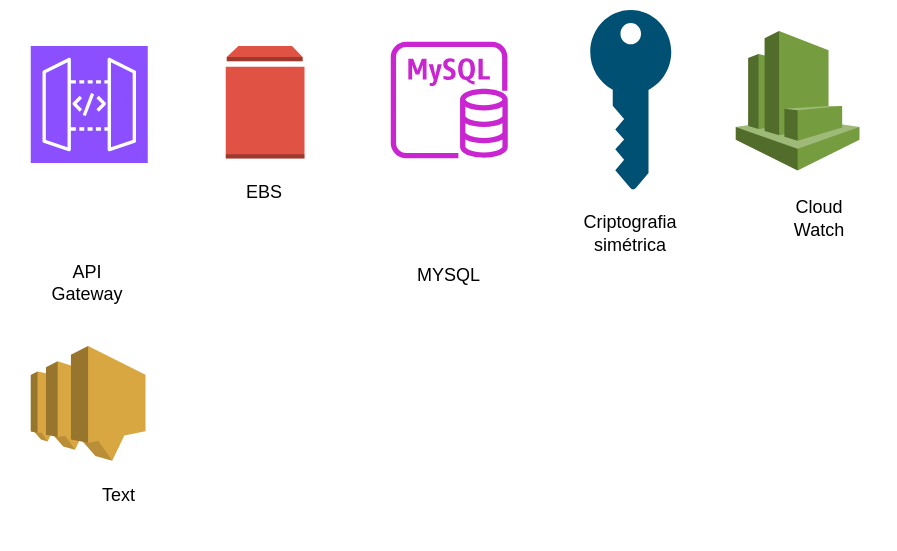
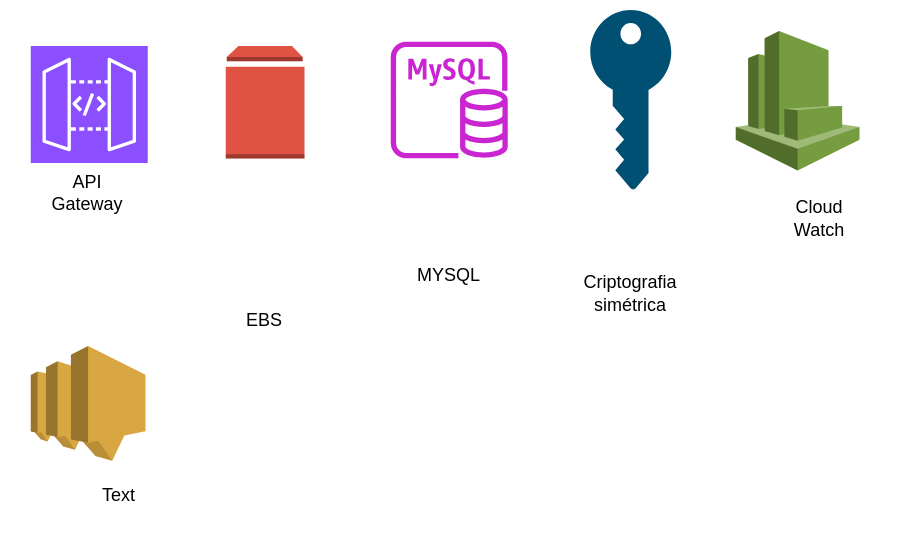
  <mxCell id="0" />
  <mxCell id="1" parent="0" />
  <mxCell id="2" value="" style="sketch=0;points=[[0,0,0],[0.25,0,0],[0.5,0,0],[0.75,0,0],[1,0,0],[0,1,0],[0.25,1,0],[0.5,1,0],[0.75,1,0],[1,1,0],[0,0.25,0],[0,0.5,0],[0,0.75,0],[1,0.25,0],[1,0.5,0],[1,0.75,0]];outlineConnect=0;fontColor=#232F3E;fillColor=#8C4FFF;strokeColor=#ffffff;dashed=0;verticalLabelPosition=bottom;verticalAlign=top;align=center;html=1;fontSize=12;fontStyle=0;aspect=fixed;shape=mxgraph.aws4.resourceIcon;resIcon=mxgraph.aws4.api_gateway;" vertex="1" parent="1"><mxGeometry x="20" y="30" width="78" height="78" as="geometry" /></mxCell>
  <mxCell id="3" value="" style="outlineConnect=0;dashed=0;verticalLabelPosition=bottom;verticalAlign=top;align=center;html=1;shape=mxgraph.aws3.volume;fillColor=#E05243;gradientColor=none;" vertex="1" parent="1"><mxGeometry x="150" y="30" width="52.5" height="75" as="geometry" /></mxCell>
  <mxCell id="4" value="" style="sketch=0;outlineConnect=0;fontColor=#232F3E;gradientColor=none;fillColor=#C925D1;strokeColor=none;dashed=0;verticalLabelPosition=bottom;verticalAlign=top;align=center;html=1;fontSize=12;fontStyle=0;aspect=fixed;pointerEvents=1;shape=mxgraph.aws4.rds_mysql_instance;" vertex="1" parent="1"><mxGeometry x="260" y="27" width="78" height="78" as="geometry" /></mxCell>
  <mxCell id="5" value="" style="points=[[0,0.5,0],[0.24,0,0],[0.5,0.28,0],[0.995,0.475,0],[0.5,0.72,0],[0.24,1,0]];verticalLabelPosition=bottom;sketch=0;html=1;verticalAlign=top;aspect=fixed;align=center;pointerEvents=1;shape=mxgraph.cisco19.key;fillColor=#005073;strokeColor=none;rotation=90;" vertex="1" parent="1"><mxGeometry x="360" y="39" width="120" height="54" as="geometry" /></mxCell>
  <mxCell id="6" value="" style="outlineConnect=0;dashed=0;verticalLabelPosition=bottom;verticalAlign=top;align=center;html=1;shape=mxgraph.aws3.cloudwatch;fillColor=#759C3E;gradientColor=none;" vertex="1" parent="1"><mxGeometry x="490" y="20" width="82.5" height="93" as="geometry" /></mxCell>
  <mxCell id="7" value="" style="outlineConnect=0;dashed=0;verticalLabelPosition=bottom;verticalAlign=top;align=center;html=1;shape=mxgraph.aws3.sns;fillColor=#D9A741;gradientColor=none;" vertex="1" parent="1"><mxGeometry x="20" y="230" width="76.5" height="76.5" as="geometry" /></mxCell>
- <mxCell id="8" value="API Gateway" style="text;html=1;align=center;verticalAlign=middle;whiteSpace=wrap;rounded=0;" vertex="1" parent="1"><mxGeometry x="28" y="173" width="60" height="30" as="geometry" /></mxCell>
- <mxCell id="9" value="EBS" style="text;html=1;align=center;verticalAlign=middle;whiteSpace=wrap;rounded=0;" vertex="1" parent="1"><mxGeometry x="146.25" y="113" width="60" height="30" as="geometry" /></mxCell>
+ <mxCell id="8" value="API Gateway" style="text;html=1;align=center;verticalAlign=middle;whiteSpace=wrap;rounded=0;" vertex="1" parent="1"><mxGeometry x="28" y="113" width="60" height="30" as="geometry" /></mxCell>
+ <mxCell id="9" value="EBS" style="text;html=1;align=center;verticalAlign=middle;whiteSpace=wrap;rounded=0;" vertex="1" parent="1"><mxGeometry x="146.25" y="198" width="60" height="30" as="geometry" /></mxCell>
  <mxCell id="10" value="MYSQL" style="text;html=1;align=center;verticalAlign=middle;whiteSpace=wrap;rounded=0;" vertex="1" parent="1"><mxGeometry x="269" y="168" width="60" height="30" as="geometry" /></mxCell>
- <mxCell id="11" value="Criptografia simétrica" style="text;html=1;align=center;verticalAlign=middle;whiteSpace=wrap;rounded=0;" vertex="1" parent="1"><mxGeometry x="390" y="140" width="60" height="30" as="geometry" /></mxCell>
+ <mxCell id="11" value="Criptografia simétrica" style="text;html=1;align=center;verticalAlign=middle;whiteSpace=wrap;rounded=0;" vertex="1" parent="1"><mxGeometry x="390" y="180" width="60" height="30" as="geometry" /></mxCell>
  <mxCell id="12" value="Cloud&lt;br/&gt;Watch" style="text;html=1;align=center;verticalAlign=middle;whiteSpace=wrap;rounded=0;" vertex="1" parent="1"><mxGeometry x="516" y="130" width="60" height="30" as="geometry" /></mxCell>
  <mxCell id="13" value="Text" style="text;html=1;align=center;verticalAlign=middle;whiteSpace=wrap;rounded=0;" vertex="1" parent="1"><mxGeometry x="49" y="315" width="60" height="30" as="geometry" /></mxCell>
